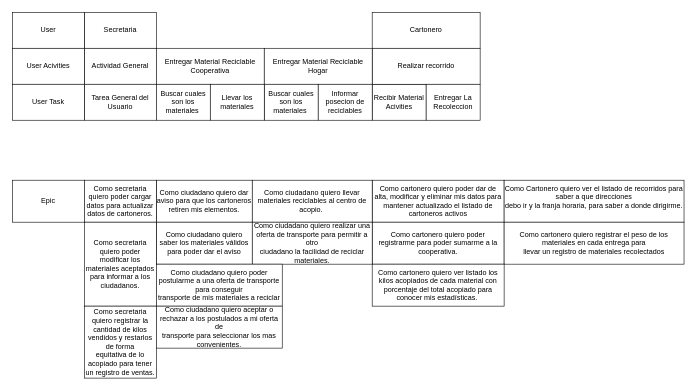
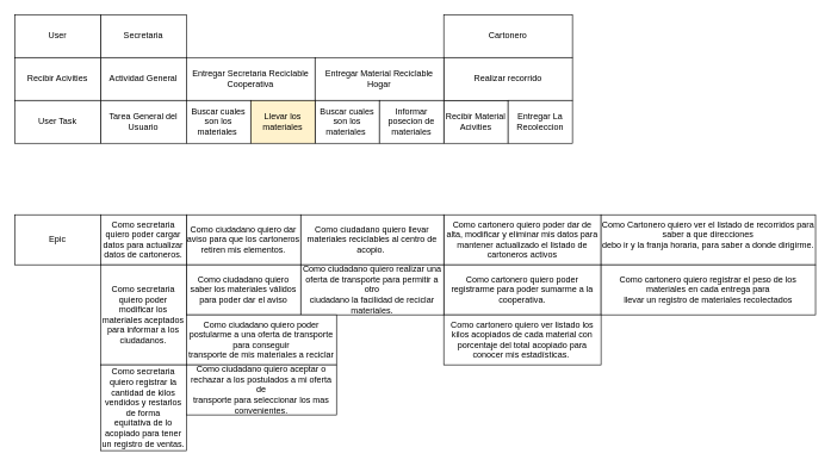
  <mxCell id="0" />
  <mxCell id="1" parent="0" />
  <mxCell id="2" value="Cartonero" style="rounded=0;whiteSpace=wrap;html=1;" parent="1" vertex="1"><mxGeometry x="620" y="20" width="180" height="60" as="geometry" /></mxCell>
  <mxCell id="3" value="Secretaria" style="rounded=0;whiteSpace=wrap;html=1;" parent="1" vertex="1"><mxGeometry x="140" y="20" width="120" height="60" as="geometry" /></mxCell>
  <mxCell id="4" value="Actividad General" style="rounded=0;whiteSpace=wrap;html=1;" parent="1" vertex="1"><mxGeometry x="140" y="80" width="120" height="60" as="geometry" /></mxCell>
  <mxCell id="5" value="Tarea General del Usuario" style="rounded=0;whiteSpace=wrap;html=1;" parent="1" vertex="1"><mxGeometry x="140" y="140" width="120" height="60" as="geometry" /></mxCell>
  <mxCell id="6" value="User" style="rounded=0;whiteSpace=wrap;html=1;" parent="1" vertex="1"><mxGeometry x="20" y="20" width="120" height="60" as="geometry" /></mxCell>
- <mxCell id="7" value="User Acivities" style="rounded=0;whiteSpace=wrap;html=1;" parent="1" vertex="1"><mxGeometry x="20" y="80" width="120" height="60" as="geometry" /></mxCell>
+ <mxCell id="7" value="Recibir Acivities" style="rounded=0;whiteSpace=wrap;html=1;" parent="1" vertex="1"><mxGeometry x="20" y="80" width="120" height="60" as="geometry" /></mxCell>
  <mxCell id="8" value="User Task" style="rounded=0;whiteSpace=wrap;html=1;" parent="1" vertex="1"><mxGeometry x="20" y="140" width="120" height="60" as="geometry" /></mxCell>
- <mxCell id="9" value="Entregar Material Reciclable Cooperativa" style="rounded=0;whiteSpace=wrap;html=1;" parent="1" vertex="1"><mxGeometry x="260" y="80" width="180" height="60" as="geometry" /></mxCell>
+ <mxCell id="9" value="Entregar Secretaria Reciclable Cooperativa" style="rounded=0;whiteSpace=wrap;html=1;" parent="1" vertex="1"><mxGeometry x="260" y="80" width="180" height="60" as="geometry" /></mxCell>
  <mxCell id="10" value="Recibir Material Acivities" style="rounded=0;whiteSpace=wrap;html=1;" parent="1" vertex="1"><mxGeometry x="620" y="140" width="90" height="60" as="geometry" /></mxCell>
  <mxCell id="11" value="Realizar recorrido" style="rounded=0;whiteSpace=wrap;html=1;" parent="1" vertex="1"><mxGeometry x="620" y="80" width="180" height="60" as="geometry" /></mxCell>
  <mxCell id="12" value="Entregar La Recoleccion" style="rounded=0;whiteSpace=wrap;html=1;" parent="1" vertex="1"><mxGeometry x="710" y="140" width="90" height="60" as="geometry" /></mxCell>
  <mxCell id="13" value="Entregar Material Reciclable Hogar" style="rounded=0;whiteSpace=wrap;html=1;" parent="1" vertex="1"><mxGeometry x="440" y="80" width="180" height="60" as="geometry" /></mxCell>
  <mxCell id="14" value="Buscar cuales son los materiales&amp;nbsp;" style="rounded=0;whiteSpace=wrap;html=1;" parent="1" vertex="1"><mxGeometry x="260" y="140" width="90" height="60" as="geometry" /></mxCell>
  <mxCell id="15" value="Buscar cuales son los materiales&amp;nbsp;" style="rounded=0;whiteSpace=wrap;html=1;" parent="1" vertex="1"><mxGeometry x="440" y="140" width="90" height="60" as="geometry" /></mxCell>
- <mxCell id="16" value="Informar posecion de reciclables" style="rounded=0;whiteSpace=wrap;html=1;" parent="1" vertex="1"><mxGeometry x="530" y="140" width="90" height="60" as="geometry" /></mxCell>
- <mxCell id="17" value="Llevar los materiales" style="rounded=0;whiteSpace=wrap;html=1;" parent="1" vertex="1"><mxGeometry x="350" y="140" width="90" height="60" as="geometry" /></mxCell>
+ <mxCell id="16" value="Informar posecion de materiales" style="rounded=0;whiteSpace=wrap;html=1;" parent="1" vertex="1"><mxGeometry x="530" y="140" width="90" height="60" as="geometry" /></mxCell>
+ <mxCell id="17" value="Llevar los materiales" style="rounded=0;whiteSpace=wrap;html=1;fillColor=#fff2cc;" parent="1" vertex="1"><mxGeometry x="350" y="140" width="90" height="60" as="geometry" /></mxCell>
  <mxCell id="18" value="Epic" style="rounded=0;whiteSpace=wrap;html=1;" vertex="1" parent="1"><mxGeometry x="20" y="300" width="120" height="70" as="geometry" /></mxCell>
  <mxCell id="19" value="&#10;&#10; Como cartonero quiero poder dar de alta, modificar y eliminar mis datos para&#10;mantener actualizado el listado de cartoneros activos&#10;&#10;" style="rounded=0;whiteSpace=wrap;html=1;" vertex="1" parent="1"><mxGeometry x="620" y="300" width="220" height="70" as="geometry" /></mxCell>
  <mxCell id="20" value="&#10;&#10;Como ciudadano quiero dar aviso para que los cartoneros retiren mis elementos.&#10;&#10;" style="rounded=0;whiteSpace=wrap;html=1;" vertex="1" parent="1"><mxGeometry x="260" y="300" width="160" height="70" as="geometry" /></mxCell>
  <mxCell id="21" value="&#10;&#10;Como Cartonero quiero ver el listado de recorridos para saber a que direcciones&#10;debo ir y la franja horaria, para saber a donde dirigirme.&#10;&#10;&#10;" style="rounded=0;whiteSpace=wrap;html=1;" vertex="1" parent="1"><mxGeometry x="840" y="300" width="300" height="70" as="geometry" /></mxCell>
  <mxCell id="22" value="&#10;&#10;Como secretaria quiero poder cargar datos para actualizar datos de cartoneros.&#10;&#10;" style="rounded=0;whiteSpace=wrap;html=1;" vertex="1" parent="1"><mxGeometry x="140" y="300" width="120" height="70" as="geometry" /></mxCell>
  <mxCell id="23" value="&#10;&#10;Como cartonero quiero poder registrarme para poder sumarme a la cooperativa.&#10;&#10;" style="rounded=0;whiteSpace=wrap;html=1;" vertex="1" parent="1"><mxGeometry x="620" y="370" width="220" height="70" as="geometry" /></mxCell>
  <mxCell id="24" value="&#10;&#10;Como cartonero quiero registrar el peso de los materiales en cada entrega para&#10;llevar un registro de materiales recolectados&#10;&#10;" style="rounded=0;whiteSpace=wrap;html=1;" vertex="1" parent="1"><mxGeometry x="840" y="370" width="300" height="70" as="geometry" /></mxCell>
  <mxCell id="25" value="Como ciudadano quiero llevar materiales reciclables al centro de acopio.&amp;nbsp;" style="rounded=0;whiteSpace=wrap;html=1;verticalAlign=middle;labelPosition=center;verticalLabelPosition=middle;align=center;" vertex="1" parent="1"><mxGeometry x="420" y="300" width="200" height="70" as="geometry" /></mxCell>
  <mxCell id="26" value="&#10;&#10;Como ciudadano quiero saber los materiales válidos para poder dar el aviso&#10;&#10;" style="rounded=0;whiteSpace=wrap;html=1;" vertex="1" parent="1"><mxGeometry x="260" y="370" width="160" height="70" as="geometry" /></mxCell>
  <mxCell id="27" value="&#10;&#10;Como secretaria quiero poder modificar los materiales aceptados para informar a los&#10;ciudadanos.&#10;&#10;" style="rounded=0;whiteSpace=wrap;html=1;" vertex="1" parent="1"><mxGeometry x="140" y="370" width="120" height="140" as="geometry" /></mxCell>
  <mxCell id="28" value="Como ciudadano quiero realizar una oferta de transporte para permitir a otro&lt;br&gt;ciudadano la facilidad de reciclar materiales." style="rounded=0;whiteSpace=wrap;html=1;" vertex="1" parent="1"><mxGeometry x="420" y="370" width="200" height="70" as="geometry" /></mxCell>
  <mxCell id="29" value="&#10;&#10;Como ciudadano quiero poder postularme a una oferta de transporte para conseguir&#10;transporte de mis materiales a reciclar&#10;&#10;" style="rounded=0;whiteSpace=wrap;html=1;" vertex="1" parent="1"><mxGeometry x="260" y="440" width="210" height="70" as="geometry" /></mxCell>
  <mxCell id="30" value="Como secretaria quiero registrar la cantidad de kilos vendidos y restarlos de forma&lt;br/&gt;equitativa de lo acopiado para tener un registro de ventas." style="rounded=0;whiteSpace=wrap;html=1;" vertex="1" parent="1"><mxGeometry x="140" y="510" width="120" height="120" as="geometry" /></mxCell>
  <mxCell id="31" value="Como cartonero quiero ver listado los kilos acopiados de cada material con&lt;br/&gt;porcentaje del total acopiado para conocer mis estadísticas.&amp;nbsp;" style="rounded=0;whiteSpace=wrap;html=1;" vertex="1" parent="1"><mxGeometry x="620" y="440" width="220" height="70" as="geometry" /></mxCell>
  <mxCell id="32" value="Como ciudadano quiero aceptar o rechazar a los postulados a mi oferta de&lt;br/&gt;transporte para seleccionar los mas convenientes." style="rounded=0;whiteSpace=wrap;html=1;" vertex="1" parent="1"><mxGeometry x="260" y="510" width="210" height="70" as="geometry" /></mxCell>
